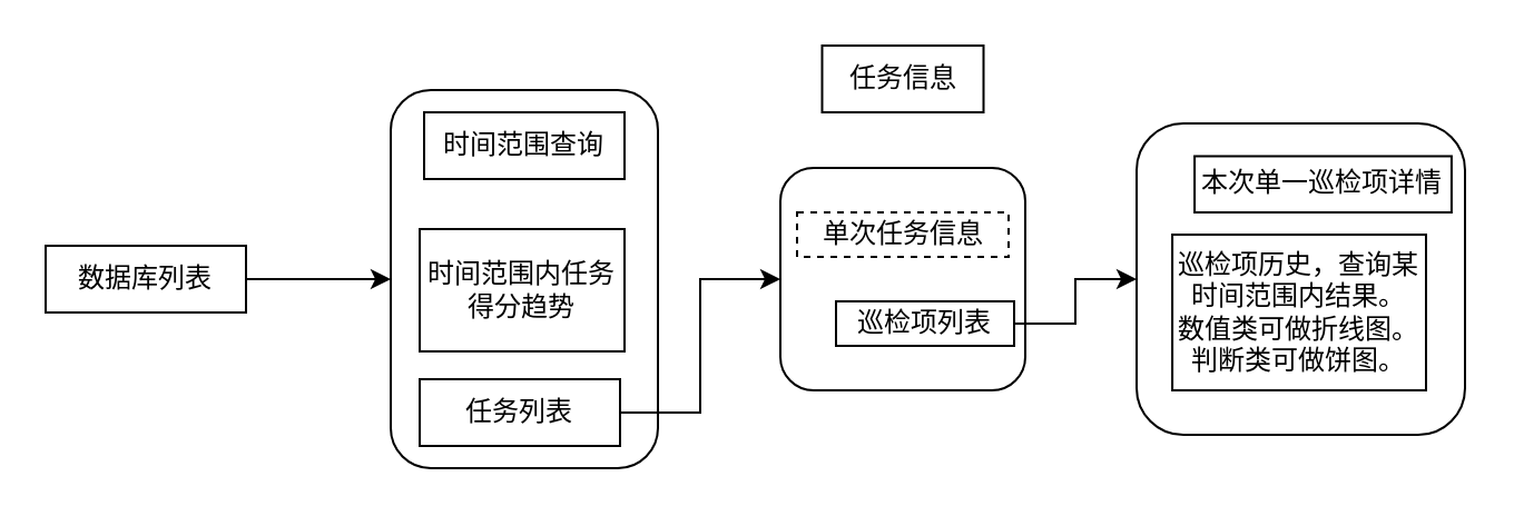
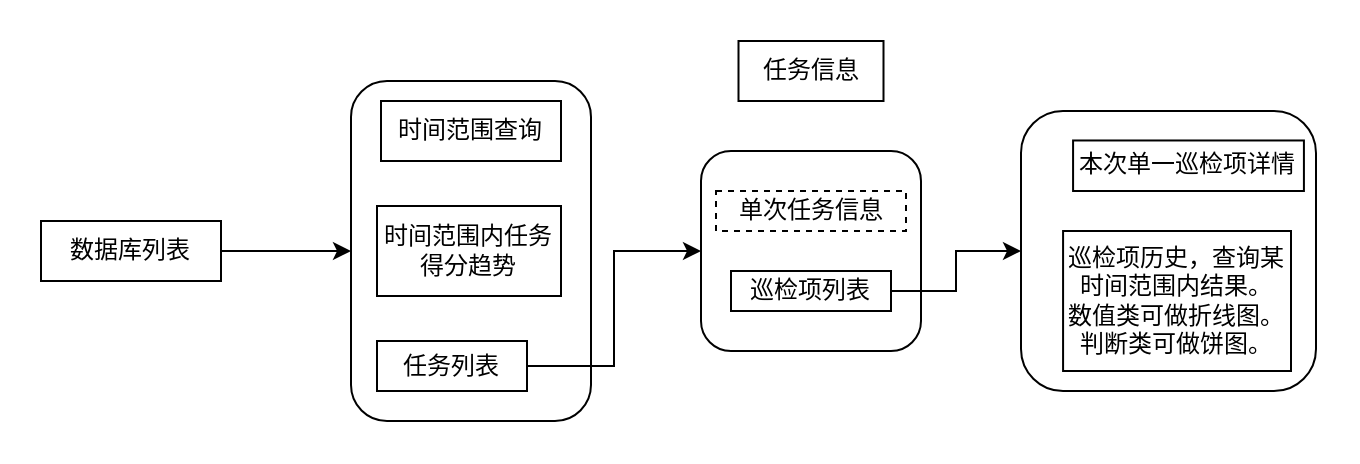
  <mxCell id="0" />
  <mxCell id="1" parent="0" />
  <mxCell id="2" style="edgeStyle=orthogonalEdgeStyle;rounded=0;orthogonalLoop=1;jettySize=auto;html=1;exitX=1;exitY=0.5;exitDx=0;exitDy=0;" edge="1" parent="1" source="3" target="15"><mxGeometry relative="1" as="geometry" /></mxCell>
  <mxCell id="3" value="数据库列表" style="rounded=0;whiteSpace=wrap;html=1;" vertex="1" parent="1"><mxGeometry x="20" y="110" width="90" height="30" as="geometry" /></mxCell>
  <mxCell id="4" value="" style="group" vertex="1" connectable="0" parent="1"><mxGeometry x="350" y="75" width="110" height="100" as="geometry" /></mxCell>
  <mxCell id="5" value="" style="rounded=1;whiteSpace=wrap;html=1;" vertex="1" parent="4"><mxGeometry width="110" height="100" as="geometry" /></mxCell>
- <mxCell id="6" value="巡检项列表" style="rounded=0;whiteSpace=wrap;html=1;" vertex="1" parent="4"><mxGeometry x="25" y="60" width="80" height="20" as="geometry" /></mxCell>
+ <mxCell id="6" value="巡检项列表" style="rounded=0;whiteSpace=wrap;html=1;" vertex="1" parent="4"><mxGeometry x="15" y="60" width="80" height="20" as="geometry" /></mxCell>
  <mxCell id="7" value="&lt;div&gt;单次任务信息&lt;/div&gt;" style="rounded=0;whiteSpace=wrap;html=1;dashed=1;" vertex="1" parent="4"><mxGeometry x="7.5" y="20" width="95" height="20" as="geometry" /></mxCell>
  <mxCell id="8" value="" style="group;autosize=0;resizeWidth=0;resizable=1;" vertex="1" connectable="0" parent="1"><mxGeometry x="510" y="55" width="147.5" height="140" as="geometry" /></mxCell>
  <mxCell id="9" value="" style="rounded=1;whiteSpace=wrap;html=1;" vertex="1" parent="8"><mxGeometry width="147.5" height="140" as="geometry" /></mxCell>
  <mxCell id="10" value="本次单一巡检项详情" style="rounded=0;whiteSpace=wrap;html=1;" vertex="1" parent="8"><mxGeometry x="26.04" y="14.74" width="115.42" height="25.26" as="geometry" /></mxCell>
- <mxCell id="11" value="&lt;div&gt;巡检项历史，查询某时间范围内结果。&lt;/div&gt;&lt;div&gt;数值类可做折线图。&lt;/div&gt;&lt;div&gt;判断类可做饼图。&lt;br&gt;&lt;/div&gt;" style="rounded=0;whiteSpace=wrap;html=1;" vertex="1" parent="8"><mxGeometry x="16.04" y="50" width="113.96" height="70" as="geometry" /></mxCell>
+ <mxCell id="11" value="&lt;div&gt;巡检项历史，查询某时间范围内结果。&lt;/div&gt;&lt;div&gt;数值类可做折线图。&lt;/div&gt;&lt;div&gt;判断类可做饼图。&lt;br&gt;&lt;/div&gt;" style="rounded=0;whiteSpace=wrap;html=1;" vertex="1" parent="8"><mxGeometry x="21.04" y="60" width="113.96" height="70" as="geometry" /></mxCell>
  <mxCell id="12" style="edgeStyle=orthogonalEdgeStyle;rounded=0;orthogonalLoop=1;jettySize=auto;html=1;exitX=1;exitY=0.5;exitDx=0;exitDy=0;entryX=0;entryY=0.5;entryDx=0;entryDy=0;" edge="1" parent="1" source="6" target="9"><mxGeometry relative="1" as="geometry" /></mxCell>
  <mxCell id="13" value="任务信息" style="rounded=0;whiteSpace=wrap;html=1;" vertex="1" parent="1"><mxGeometry x="368.75" y="20" width="72.5" height="30" as="geometry" /></mxCell>
  <mxCell id="14" value="" style="group" vertex="1" connectable="0" parent="1"><mxGeometry x="175" y="40" width="120" height="170" as="geometry" /></mxCell>
  <mxCell id="15" value="" style="rounded=1;whiteSpace=wrap;html=1;" vertex="1" parent="14"><mxGeometry width="120" height="170" as="geometry" /></mxCell>
- <mxCell id="16" value="&lt;div&gt;任务列表&lt;/div&gt;" style="rounded=0;whiteSpace=wrap;html=1;" vertex="1" parent="14"><mxGeometry x="13" y="130" width="90" height="30" as="geometry" /></mxCell>
+ <mxCell id="16" value="&lt;div&gt;任务列表&lt;/div&gt;" style="rounded=0;whiteSpace=wrap;html=1;" vertex="1" parent="14"><mxGeometry x="13" y="130" width="75" height="25" as="geometry" /></mxCell>
  <mxCell id="17" value="时间范围查询" style="rounded=0;whiteSpace=wrap;html=1;" vertex="1" parent="14"><mxGeometry x="15" y="10" width="90" height="30" as="geometry" /></mxCell>
- <mxCell id="18" value="时间范围内任务得分趋势" style="rounded=0;whiteSpace=wrap;html=1;" vertex="1" parent="14"><mxGeometry x="13" y="62.5" width="92" height="55" as="geometry" /></mxCell>
+ <mxCell id="18" value="时间范围内任务得分趋势" style="rounded=0;whiteSpace=wrap;html=1;" vertex="1" parent="14"><mxGeometry x="13" y="62.5" width="92" height="45" as="geometry" /></mxCell>
  <mxCell id="19" style="edgeStyle=orthogonalEdgeStyle;rounded=0;orthogonalLoop=1;jettySize=auto;html=1;exitX=1;exitY=0.5;exitDx=0;exitDy=0;entryX=0;entryY=0.5;entryDx=0;entryDy=0;" edge="1" parent="1" source="16" target="5"><mxGeometry relative="1" as="geometry" /></mxCell>
